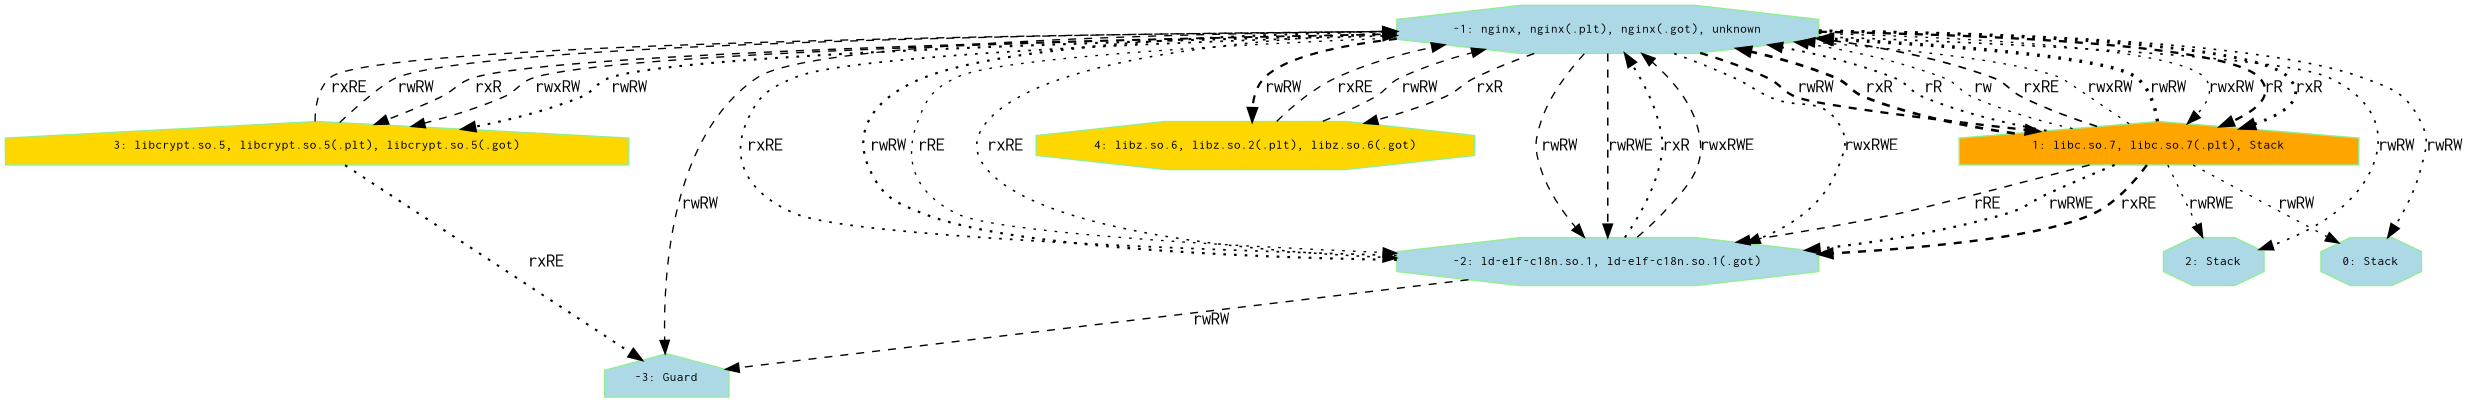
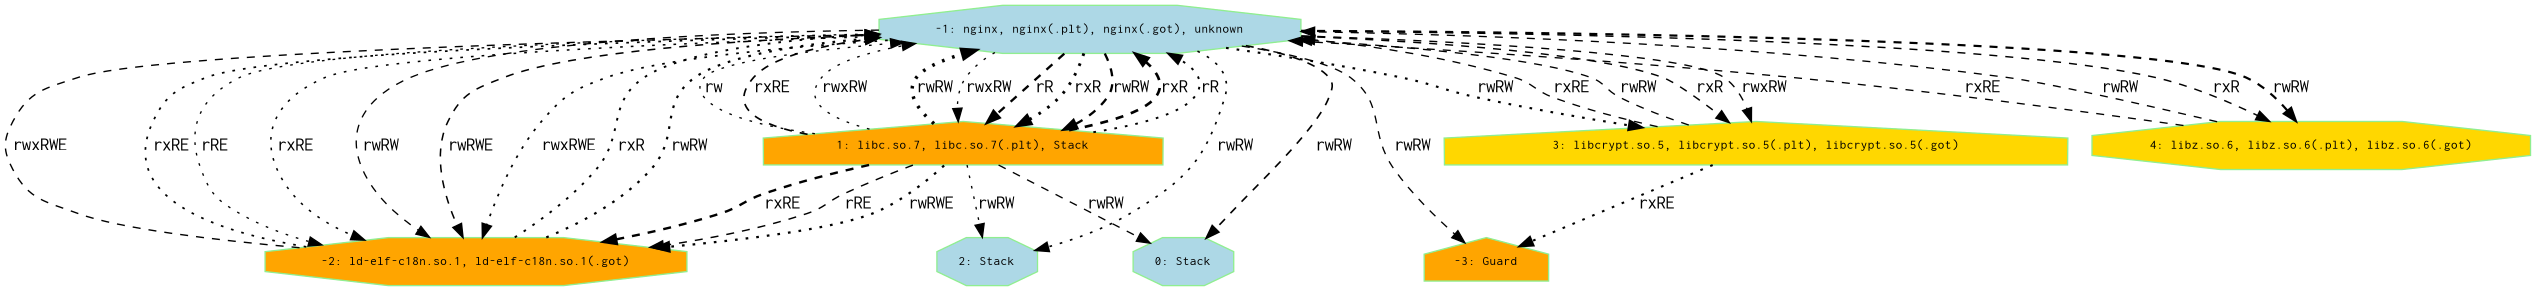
  digraph {
    rankdir=TB
    node [color=lightgreen fillcolor=lightblue fontname=Courier fontsize=10 rank=max shape=octagon style=filled]
    edge [fontname=Courier penwidth=1 style=dashed]
    n1 [label="-1: nginx, nginx(.plt), nginx(.got), unknown" rank=source]
-   n2 [label="-2: ld-elf-c18n.so.1, ld-elf-c18n.so.1(.got)" rank=source]
+   n2 [fillcolor=orange label="-2: ld-elf-c18n.so.1, ld-elf-c18n.so.1(.got)" rank=source]
    n3 [fillcolor=gold label="3: libcrypt.so.5, libcrypt.so.5(.plt), libcrypt.so.5(.got)" shape=house]
-   n4 [fillcolor=gold label="4: libz.so.6, libz.so.2(.plt), libz.so.6(.got)"]
-   n5 [label="-3: Guard" rank=source shape=house]
+   n4 [fillcolor=gold label="4: libz.so.6, libz.so.6(.plt), libz.so.6(.got)"]
+   n5 [fillcolor=orange label="-3: Guard" rank=source shape=house]
    n6 [fillcolor=orange label="1: libc.so.7, libc.so.7(.plt), Stack" shape=house]
    n7 [label="2: Stack"]
    n8 [label="0: Stack"]
    n1 -> n2 [label=rRE style=dotted]
    n1 -> n2 [label=rxRE penwidth=1.1461280356782375 style=dotted]
    n1 -> n2 [label=rwRW]
    n1 -> n2 [label=rwRWE penwidth=1.1461280356782375]
    n1 -> n2 [label=rwxRWE penwidth=1.3010299956639804 style=dotted]
    n1 -> n3 [label=rxR penwidth=1.0791812460476244]
    n1 -> n3 [label=rwxRW penwidth=1.041392685158225]
    n1 -> n3 [label=rwRW penwidth=1.6127838567197328 style=dotted]
    n1 -> n4 [label=rxR penwidth=1.0791812460476244]
    n1 -> n4 [label=rwRW penwidth=1.6434526764861845]
    n1 -> n5 [label=rwRW]
    n1 -> n6 [label=rwxRW style=dotted]
    n1 -> n6 [label=rR penwidth=1.7481880270061962]
    n1 -> n6 [label=rxR penwidth=2.193124598354447 style=dotted]
    n1 -> n6 [label=rwRW penwidth=1.74036268949424]
    n1 -> n7 [label=rwRW penwidth=1.2304489213782732 style=dotted]
-   n1 -> n8 [label=rwRW penwidth=1.2304489213782732 style=dotted]
+   n1 -> n8 [label=rwRW penwidth=1.2304489213782732]
    n2 -> n1 [label=rxR penwidth=1.4623979978989543 style=dotted]
    n2 -> n1 [label=rwxRWE penwidth=1.041392685158225]
    n2 -> n1 [label=rxRE penwidth=1.3010299956639804 style=dotted]
    n2 -> n1 [label=rwRW penwidth=1.6532125137753408 style=dotted]
-   n2 -> n5 [label=rwRW penwidth=1.041392685158225]
    n3 -> n1 [label=rxRE]
    n3 -> n1 [label=rwRW]
    n3 -> n5 [label=rxRE penwidth=1.5440680443502732 style=dotted]
    n4 -> n1 [label=rxRE]
    n4 -> n1 [label=rwRW]
    n6 -> n1 [label=rxR penwidth=2.012837224705164]
    n6 -> n1 [label=rR penwidth=1.4623979978989543 style=dotted]
    n6 -> n1 [label=rw style=dotted]
    n6 -> n1 [label=rxRE penwidth=1.2552725051033053]
    n6 -> n1 [label=rwxRW style=dotted]
    n6 -> n1 [label=rwRW penwidth=2.588831725594165 style=dotted]
    n6 -> n2 [label=rRE penwidth=1.0791812460476244]
    n6 -> n2 [label=rwRWE penwidth=1.6901960800285105 style=dotted]
    n6 -> n2 [label=rxRE penwidth=1.7993405494535772]
-   n6 -> n7 [label=rwRWE style=dotted]
-   n6 -> n8 [label=rwRW style=dotted]
+   n6 -> n7 [label=rwRW style=dotted]
+   n6 -> n8 [label=rwRW]
  }
